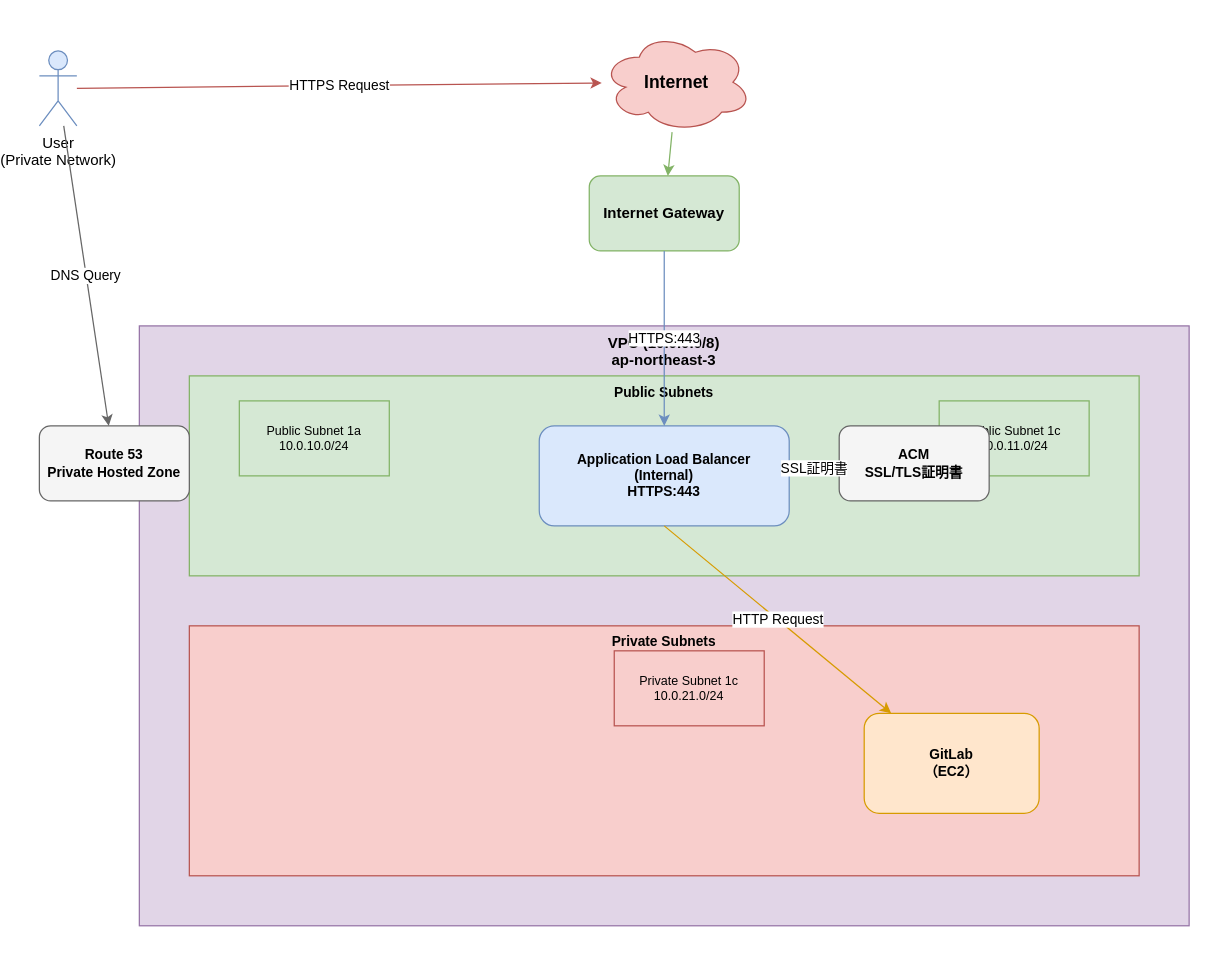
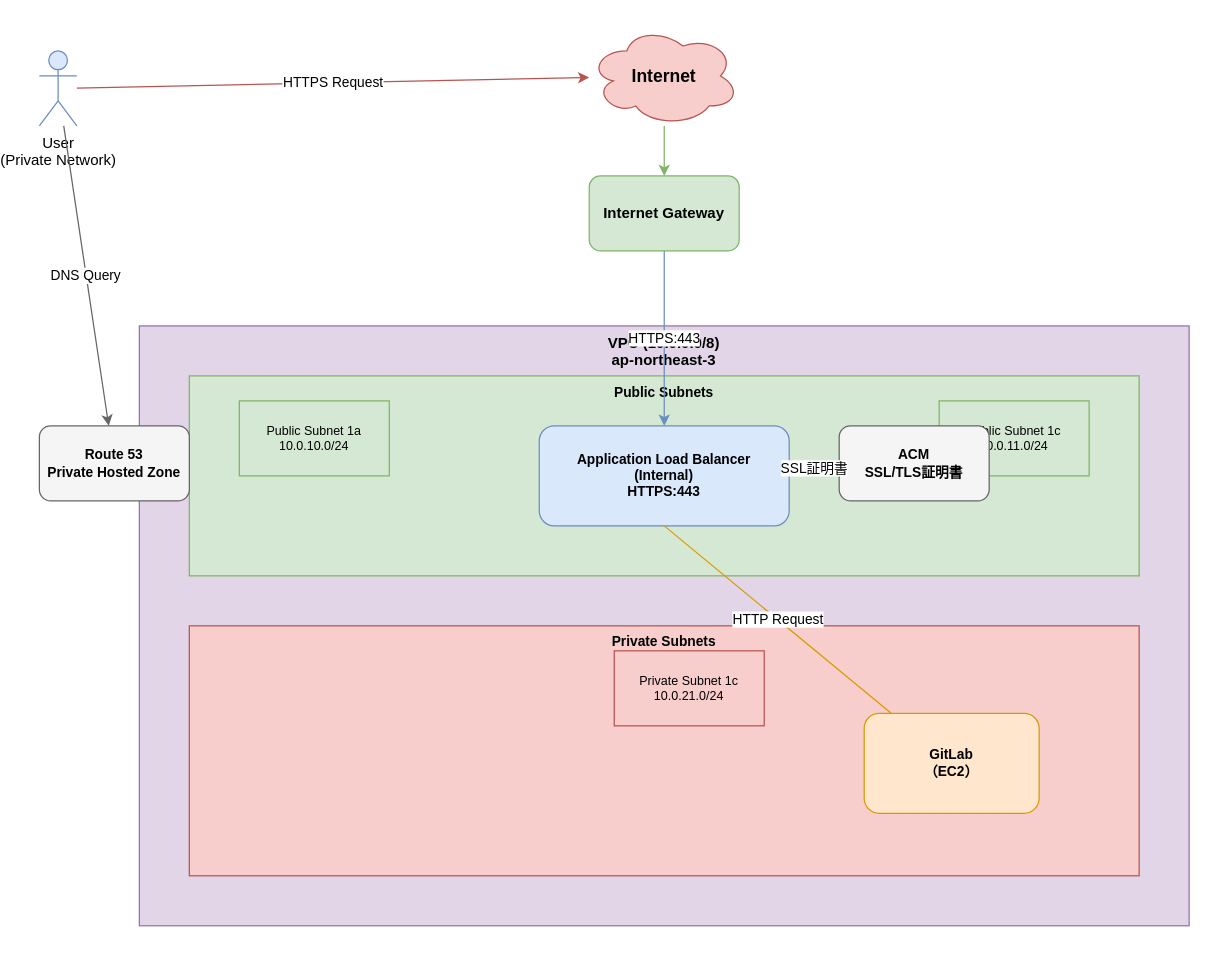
  <mxCell id="0" />
  <mxCell id="1" parent="0" />
- <mxCell id="2" value="Internet" style="ellipse;shape=cloud;whiteSpace=wrap;html=1;fillColor=#f8cecc;strokeColor=#b85450;fontSize=14;fontStyle=1;" parent="1" vertex="1"><mxGeometry x="470" y="25" width="120" height="80" as="geometry" /></mxCell>
+ <mxCell id="2" value="Internet" style="ellipse;shape=cloud;whiteSpace=wrap;html=1;fillColor=#f8cecc;strokeColor=#b85450;fontSize=14;fontStyle=1;" parent="1" vertex="1"><mxGeometry x="460" y="20" width="120" height="80" as="geometry" /></mxCell>
  <mxCell id="3" value="Internet Gateway" style="rounded=1;whiteSpace=wrap;html=1;fillColor=#d5e8d4;strokeColor=#82b366;fontSize=12;fontStyle=1;" parent="1" vertex="1"><mxGeometry x="460" y="140" width="120" height="60" as="geometry" /></mxCell>
  <mxCell id="4" value="VPC (10.0.0.0/8)&#10;ap-northeast-3" style="rounded=0;whiteSpace=wrap;html=1;fillColor=#e1d5e7;strokeColor=#9673a6;verticalAlign=top;fontSize=12;fontStyle=1;" parent="1" vertex="1"><mxGeometry x="100" y="260" width="840" height="480" as="geometry" /></mxCell>
  <mxCell id="5" value="Public Subnets" style="rounded=0;whiteSpace=wrap;html=1;fillColor=#d5e8d4;strokeColor=#82b366;verticalAlign=top;fontSize=11;fontStyle=1;" parent="1" vertex="1"><mxGeometry x="140" y="300" width="760" height="160" as="geometry" /></mxCell>
  <mxCell id="6" value="Application Load Balancer&#10;(Internal)&#10;HTTPS:443" style="rounded=1;whiteSpace=wrap;html=1;fillColor=#dae8fc;strokeColor=#6c8ebf;fontSize=11;fontStyle=1;" parent="1" vertex="1"><mxGeometry x="420" y="340" width="200" height="80" as="geometry" /></mxCell>
  <mxCell id="7" value="Public Subnet 1a&#10;10.0.10.0/24" style="rounded=0;whiteSpace=wrap;html=1;fillColor=#d5e8d4;strokeColor=#82b366;fontSize=10;" parent="1" vertex="1"><mxGeometry x="180" y="320" width="120" height="60" as="geometry" /></mxCell>
  <mxCell id="8" value="Public Subnet 1c&#10;10.0.11.0/24" style="rounded=0;whiteSpace=wrap;html=1;fillColor=#d5e8d4;strokeColor=#82b366;fontSize=10;" parent="1" vertex="1"><mxGeometry x="740" y="320" width="120" height="60" as="geometry" /></mxCell>
  <mxCell id="9" value="Private Subnets" style="rounded=0;whiteSpace=wrap;html=1;fillColor=#f8cecc;strokeColor=#b85450;verticalAlign=top;fontSize=11;fontStyle=1;" parent="1" vertex="1"><mxGeometry x="140" y="500" width="760" height="200" as="geometry" /></mxCell>
  <mxCell id="10" value="&lt;div&gt;GitLab&lt;/div&gt;（EC2）" style="rounded=1;whiteSpace=wrap;html=1;fillColor=#ffe6cc;strokeColor=#d79b00;fontSize=11;fontStyle=1;" parent="1" vertex="1"><mxGeometry x="680" y="570" width="140" height="80" as="geometry" /></mxCell>
  <mxCell id="11" value="Private Subnet 1c&#10;10.0.21.0/24" style="rounded=0;whiteSpace=wrap;html=1;fillColor=#f8cecc;strokeColor=#b85450;fontSize=10;" parent="1" vertex="1"><mxGeometry x="480" y="520" width="120" height="60" as="geometry" /></mxCell>
  <mxCell id="12" value="Route 53&#10;Private Hosted Zone" style="rounded=1;whiteSpace=wrap;html=1;fillColor=#f5f5f5;strokeColor=#666666;fontSize=11;fontStyle=1;" parent="1" vertex="1"><mxGeometry x="20" y="340" width="120" height="60" as="geometry" /></mxCell>
  <mxCell id="13" value="ACM&#10;SSL/TLS証明書" style="rounded=1;whiteSpace=wrap;html=1;fillColor=#f5f5f5;strokeColor=#666666;fontSize=11;fontStyle=1;" parent="1" vertex="1"><mxGeometry x="660" y="340" width="120" height="60" as="geometry" /></mxCell>
  <mxCell id="14" value="User&#10;(Private Network)" style="shape=umlActor;verticalLabelPosition=bottom;verticalAlign=top;html=1;outlineConnect=0;fillColor=#dae8fc;strokeColor=#6c8ebf;" parent="1" vertex="1"><mxGeometry x="20" y="40" width="30" height="60" as="geometry" /></mxCell>
  <mxCell id="15" value="DNS Query" style="endArrow=classic;html=1;rounded=0;strokeColor=#666666;" parent="1" source="14" target="12" edge="1"><mxGeometry width="50" height="50" relative="1" as="geometry"><mxPoint x="60" y="110" as="sourcePoint" /><mxPoint x="80" y="330" as="targetPoint" /></mxGeometry></mxCell>
  <mxCell id="16" value="HTTPS Request" style="endArrow=classic;html=1;rounded=0;strokeColor=#b85450;" parent="1" source="14" target="2" edge="1"><mxGeometry width="50" height="50" relative="1" as="geometry"><mxPoint x="60" y="70" as="sourcePoint" /><mxPoint x="460" y="60" as="targetPoint" /></mxGeometry></mxCell>
  <mxCell id="17" value="" style="endArrow=classic;html=1;rounded=0;strokeColor=#82b366;" parent="1" source="2" target="3" edge="1"><mxGeometry width="50" height="50" relative="1" as="geometry"><mxPoint x="520" y="110" as="sourcePoint" /><mxPoint x="520" y="130" as="targetPoint" /></mxGeometry></mxCell>
  <mxCell id="18" value="HTTPS:443" style="endArrow=classic;html=1;rounded=0;strokeColor=#6c8ebf;" parent="1" source="3" target="6" edge="1"><mxGeometry width="50" height="50" relative="1" as="geometry"><mxPoint x="520" y="210" as="sourcePoint" /><mxPoint x="520" y="330" as="targetPoint" /></mxGeometry></mxCell>
- <mxCell id="19" value="HTTP Request" style="endArrow=classic;html=1;rounded=0;strokeColor=#d79b00;exitX=0.5;exitY=1;exitDx=0;exitDy=0;" parent="1" source="6" target="10" edge="1"><mxGeometry width="50" height="50" relative="1" as="geometry"><mxPoint x="810" y="640" as="sourcePoint" /><mxPoint x="630" y="550" as="targetPoint" /></mxGeometry></mxCell>
+ <mxCell id="19" value="HTTP Request" style="endArrow=none;html=1;rounded=0;strokeColor=#d79b00;exitX=0.5;exitY=1;exitDx=0;exitDy=0;" parent="1" source="6" target="10" edge="1"><mxGeometry width="50" height="50" relative="1" as="geometry"><mxPoint x="810" y="640" as="sourcePoint" /><mxPoint x="630" y="550" as="targetPoint" /></mxGeometry></mxCell>
  <mxCell id="20" value="SSL証明書" style="endArrow=classic;html=1;rounded=0;strokeColor=#666666;dashed=1;" parent="1" source="13" target="6" edge="1"><mxGeometry width="50" height="50" relative="1" as="geometry"><mxPoint x="660" y="370" as="sourcePoint" /><mxPoint x="630" y="370" as="targetPoint" /></mxGeometry></mxCell>
